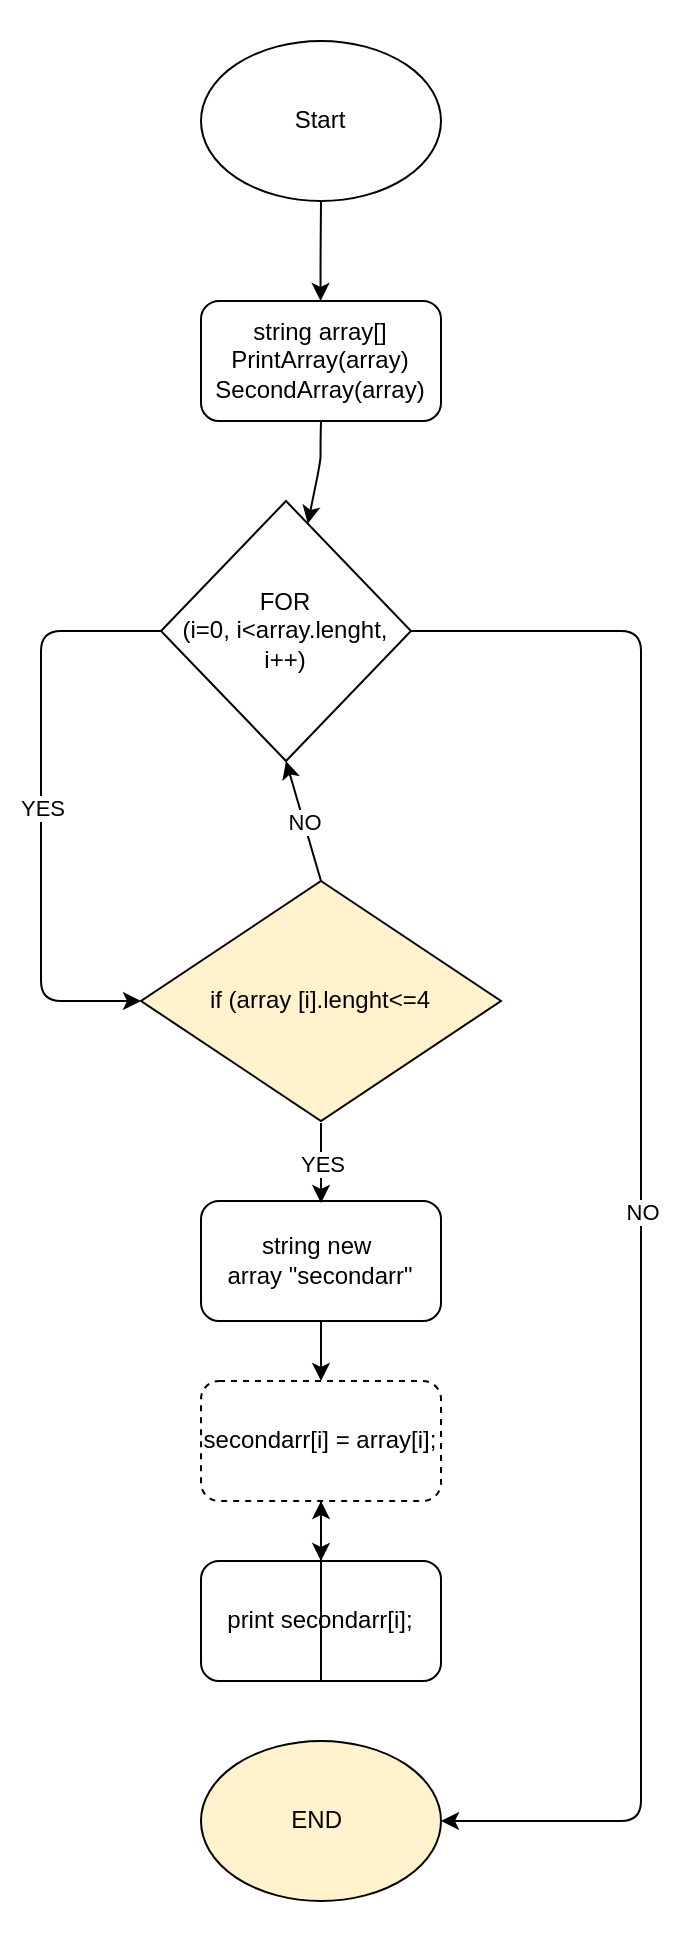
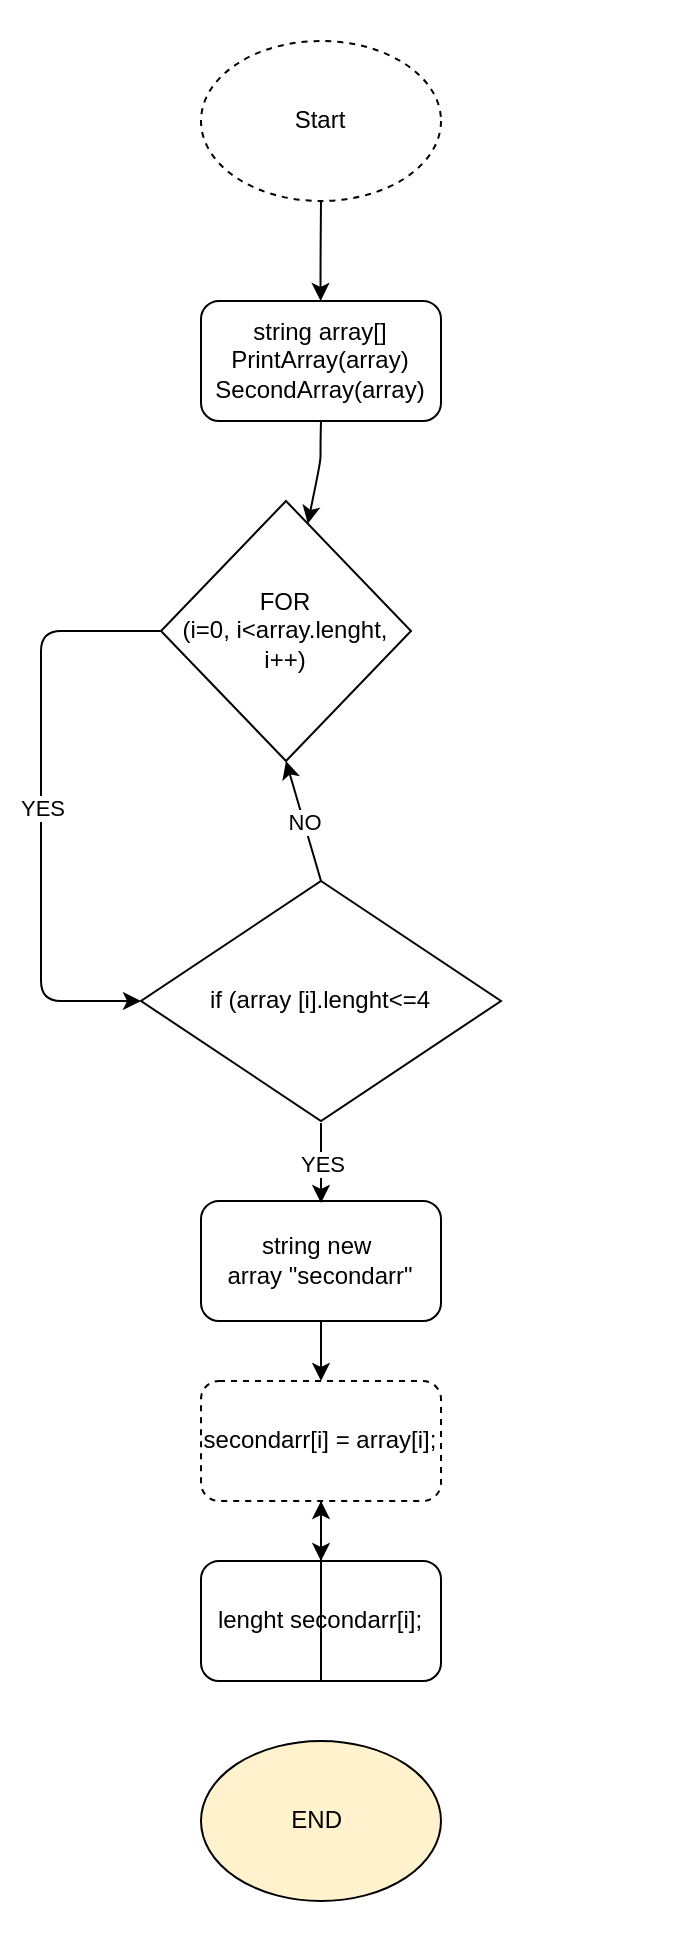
  <mxCell id="0" />
  <mxCell id="1" parent="0" />
- <mxCell id="2" value="print secondarr[i];" style="rounded=1;whiteSpace=wrap;html=1;" vertex="1" parent="1"><mxGeometry x="100" y="780" width="120" height="60" as="geometry" /></mxCell>
+ <mxCell id="2" value="lenght secondarr[i];" style="rounded=1;whiteSpace=wrap;html=1;" vertex="1" parent="1"><mxGeometry x="100" y="780" width="120" height="60" as="geometry" /></mxCell>
  <mxCell id="3" value="string array[]&lt;br&gt;PrintArray(array)&lt;br&gt;SecondArray(array)" style="rounded=1;whiteSpace=wrap;html=1;" vertex="1" parent="1"><mxGeometry x="100" y="150" width="120" height="60" as="geometry" /></mxCell>
- <mxCell id="4" value="Start" style="ellipse;whiteSpace=wrap;html=1;" vertex="1" parent="1"><mxGeometry x="100" y="20" width="120" height="80" as="geometry" /></mxCell>
+ <mxCell id="4" value="Start" style="ellipse;whiteSpace=wrap;html=1;dashed=1;" vertex="1" parent="1"><mxGeometry x="100" y="20" width="120" height="80" as="geometry" /></mxCell>
  <mxCell id="5" value="&lt;span style=&quot;font-family: &amp;#34;helvetica&amp;#34;&quot;&gt;FOR &lt;br&gt;(i=0, i&amp;lt;array.lenght, i++)&lt;/span&gt;" style="rhombus;whiteSpace=wrap;html=1;" vertex="1" parent="1"><mxGeometry x="80" y="250" width="125" height="130" as="geometry" /></mxCell>
- <mxCell id="6" value="if (array [i].lenght&amp;lt;=4" style="rhombus;whiteSpace=wrap;html=1;fillColor=#fff2cc;" vertex="1" parent="1"><mxGeometry x="70" y="440" width="180" height="120" as="geometry" /></mxCell>
+ <mxCell id="6" value="if (array [i].lenght&amp;lt;=4" style="rhombus;whiteSpace=wrap;html=1;" vertex="1" parent="1"><mxGeometry x="70" y="440" width="180" height="120" as="geometry" /></mxCell>
  <mxCell id="7" value="string new&amp;nbsp;&lt;br&gt;&amp;nbsp;array &quot;secondarr&quot;&amp;nbsp;" style="rounded=1;whiteSpace=wrap;html=1;" vertex="1" parent="1"><mxGeometry x="100" y="600" width="120" height="60" as="geometry" /></mxCell>
  <mxCell id="8" value="secondarr[i] = array[i];" style="rounded=1;whiteSpace=wrap;html=1;dashed=1;" vertex="1" parent="1"><mxGeometry x="100" y="690" width="120" height="60" as="geometry" /></mxCell>
  <mxCell id="9" value="" style="endArrow=classic;html=1;" edge="1" parent="1" source="4" target="3"><mxGeometry relative="1" as="geometry"><mxPoint x="159.76" y="120" as="sourcePoint" /><mxPoint x="159.76" y="150" as="targetPoint" /><Array as="points"><mxPoint x="159.76" y="130" /><mxPoint x="159.76" y="140" /></Array></mxGeometry></mxCell>
  <mxCell id="10" value="" style="endArrow=classic;html=1;exitX=0.5;exitY=1;exitDx=0;exitDy=0;" edge="1" parent="1" source="3" target="5"><mxGeometry relative="1" as="geometry"><mxPoint x="160" y="210" as="sourcePoint" /><mxPoint x="159.82" y="240" as="targetPoint" /><Array as="points"><mxPoint x="159.76" y="220" /><mxPoint x="159.76" y="230" /></Array></mxGeometry></mxCell>
  <mxCell id="11" value="" style="endArrow=classic;html=1;entryX=0;entryY=0.5;entryDx=0;entryDy=0;exitX=0;exitY=0.5;exitDx=0;exitDy=0;" edge="1" parent="1" source="5" target="6"><mxGeometry relative="1" as="geometry"><mxPoint x="-390" y="340" as="sourcePoint" /><mxPoint x="-50" y="340" as="targetPoint" /><Array as="points"><mxPoint x="20" y="315" /><mxPoint x="20" y="500" /></Array></mxGeometry></mxCell>
  <mxCell id="12" value="YES" style="edgeLabel;resizable=0;html=1;align=center;verticalAlign=middle;" connectable="0" vertex="1" parent="11"><mxGeometry relative="1" as="geometry" /></mxCell>
  <mxCell id="13" value="&lt;span&gt;END&amp;nbsp;&lt;/span&gt;" style="ellipse;whiteSpace=wrap;html=1;fillColor=#fff2cc;" vertex="1" parent="1"><mxGeometry x="100" y="870" width="120" height="80" as="geometry" /></mxCell>
- <mxCell id="14" value="" style="endArrow=classic;html=1;entryX=1;entryY=0.5;entryDx=0;entryDy=0;exitX=1;exitY=0.5;exitDx=0;exitDy=0;" edge="1" parent="1" source="5" target="13"><mxGeometry relative="1" as="geometry"><mxPoint x="-140" y="300" as="sourcePoint" /><mxPoint x="20" y="300" as="targetPoint" /><Array as="points"><mxPoint x="320" y="315" /><mxPoint x="320" y="910" /></Array></mxGeometry></mxCell>
- <mxCell id="15" value="NO" style="edgeLabel;resizable=0;html=1;align=center;verticalAlign=middle;" connectable="0" vertex="1" parent="14"><mxGeometry relative="1" as="geometry" /></mxCell>
  <mxCell id="16" value="" style="endArrow=classic;html=1;exitX=0.5;exitY=1;exitDx=0;exitDy=0;" edge="1" parent="1" source="7" target="8"><mxGeometry width="50" height="50" relative="1" as="geometry"><mxPoint x="170" y="570" as="sourcePoint" /><mxPoint x="170" y="610" as="targetPoint" /></mxGeometry></mxCell>
  <mxCell id="17" value="" style="endArrow=classic;html=1;exitX=0.5;exitY=1;exitDx=0;exitDy=0;" edge="1" parent="1" source="8"><mxGeometry width="50" height="50" relative="1" as="geometry"><mxPoint x="180" y="580" as="sourcePoint" /><mxPoint x="160" y="780" as="targetPoint" /></mxGeometry></mxCell>
  <mxCell id="18" value="" style="endArrow=classic;html=1;exitX=0.5;exitY=1;exitDx=0;exitDy=0;" edge="1" parent="1" source="2" target="8"><mxGeometry width="50" height="50" relative="1" as="geometry"><mxPoint x="170" y="760" as="sourcePoint" /><mxPoint x="170" y="790" as="targetPoint" /></mxGeometry></mxCell>
  <mxCell id="19" value="" style="endArrow=classic;html=1;exitX=0.5;exitY=0;exitDx=0;exitDy=0;entryX=0.5;entryY=1;entryDx=0;entryDy=0;" edge="1" parent="1" source="6" target="5"><mxGeometry relative="1" as="geometry"><mxPoint x="70" y="571" as="sourcePoint" /><mxPoint x="170" y="571" as="targetPoint" /></mxGeometry></mxCell>
  <mxCell id="20" value="NO" style="edgeLabel;resizable=0;html=1;align=center;verticalAlign=middle;" connectable="0" vertex="1" parent="19"><mxGeometry relative="1" as="geometry" /></mxCell>
  <mxCell id="21" value="" style="endArrow=classic;html=1;" edge="1" parent="1"><mxGeometry relative="1" as="geometry"><mxPoint x="160" y="561" as="sourcePoint" /><mxPoint x="160" y="601" as="targetPoint" /></mxGeometry></mxCell>
  <mxCell id="22" value="YES" style="edgeLabel;resizable=0;html=1;align=center;verticalAlign=middle;" connectable="0" vertex="1" parent="21"><mxGeometry relative="1" as="geometry" /></mxCell>
